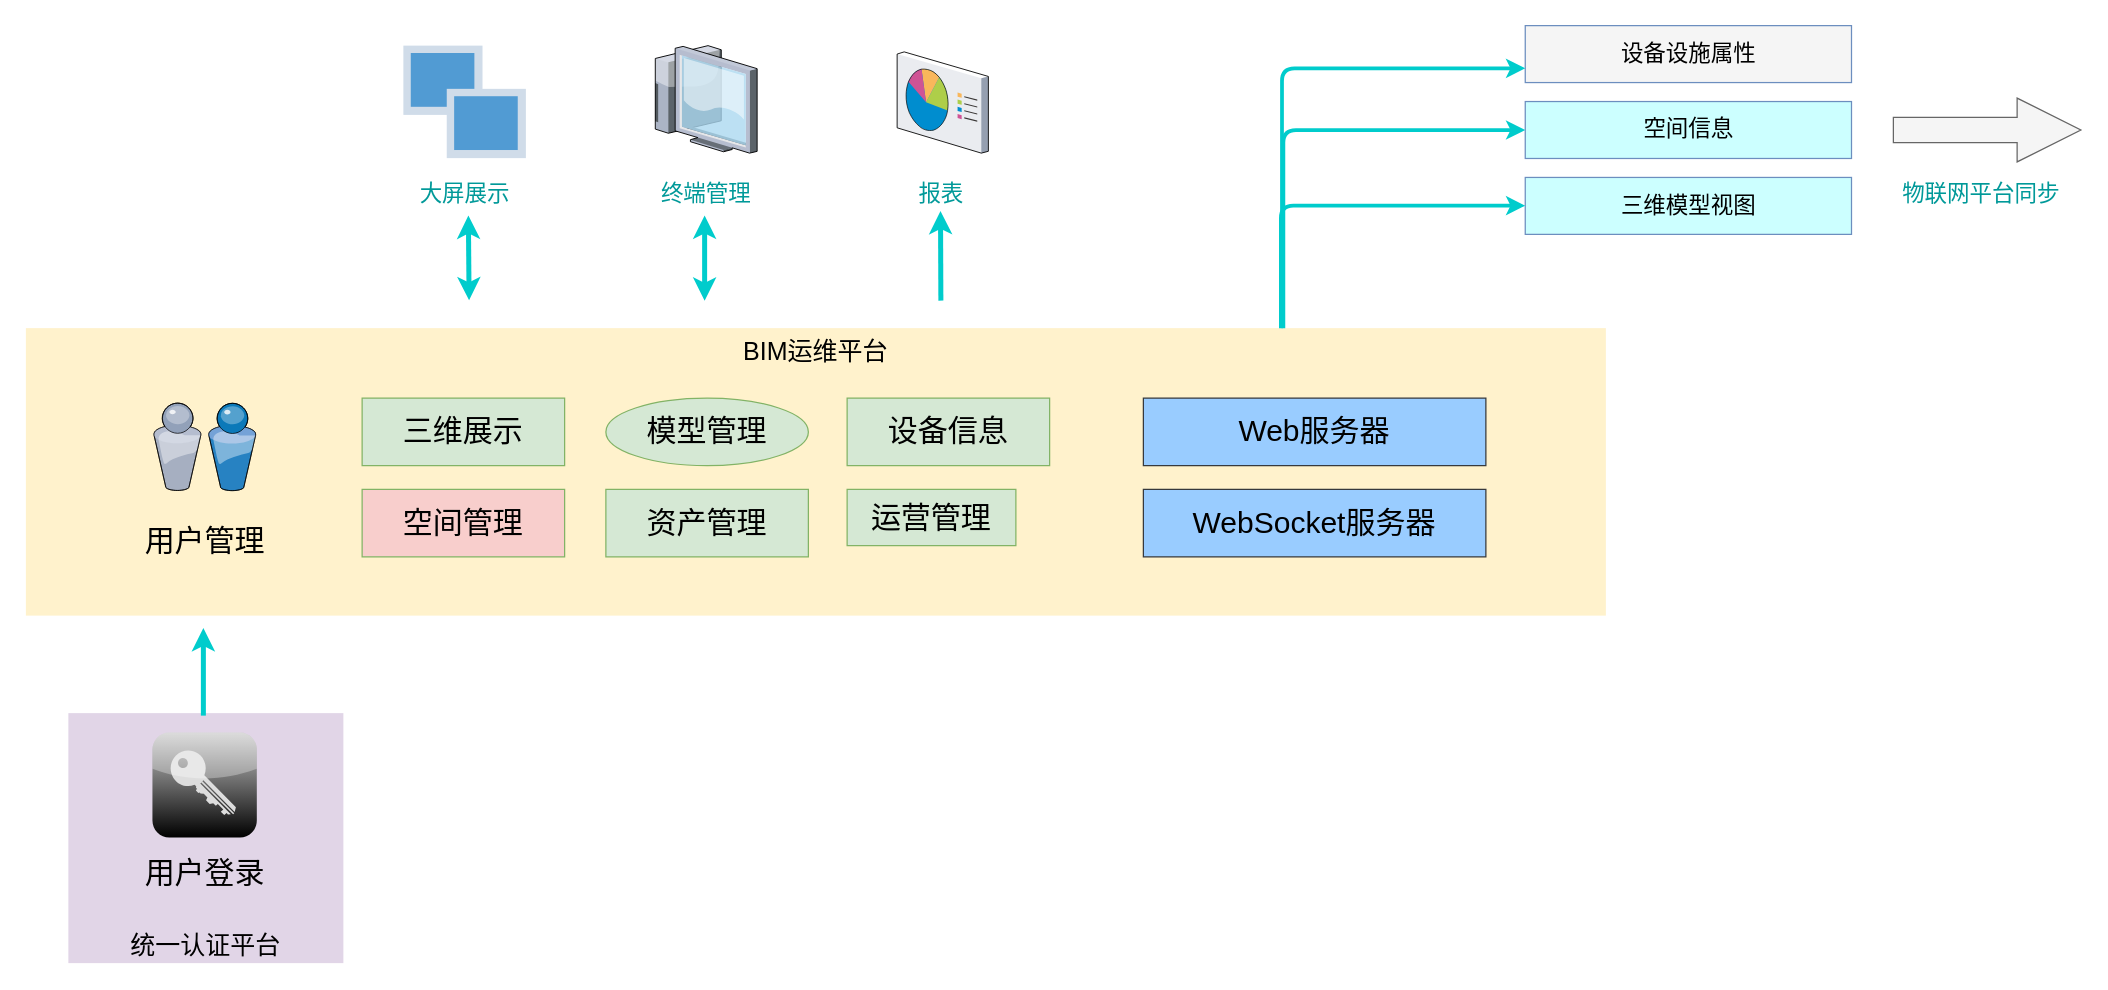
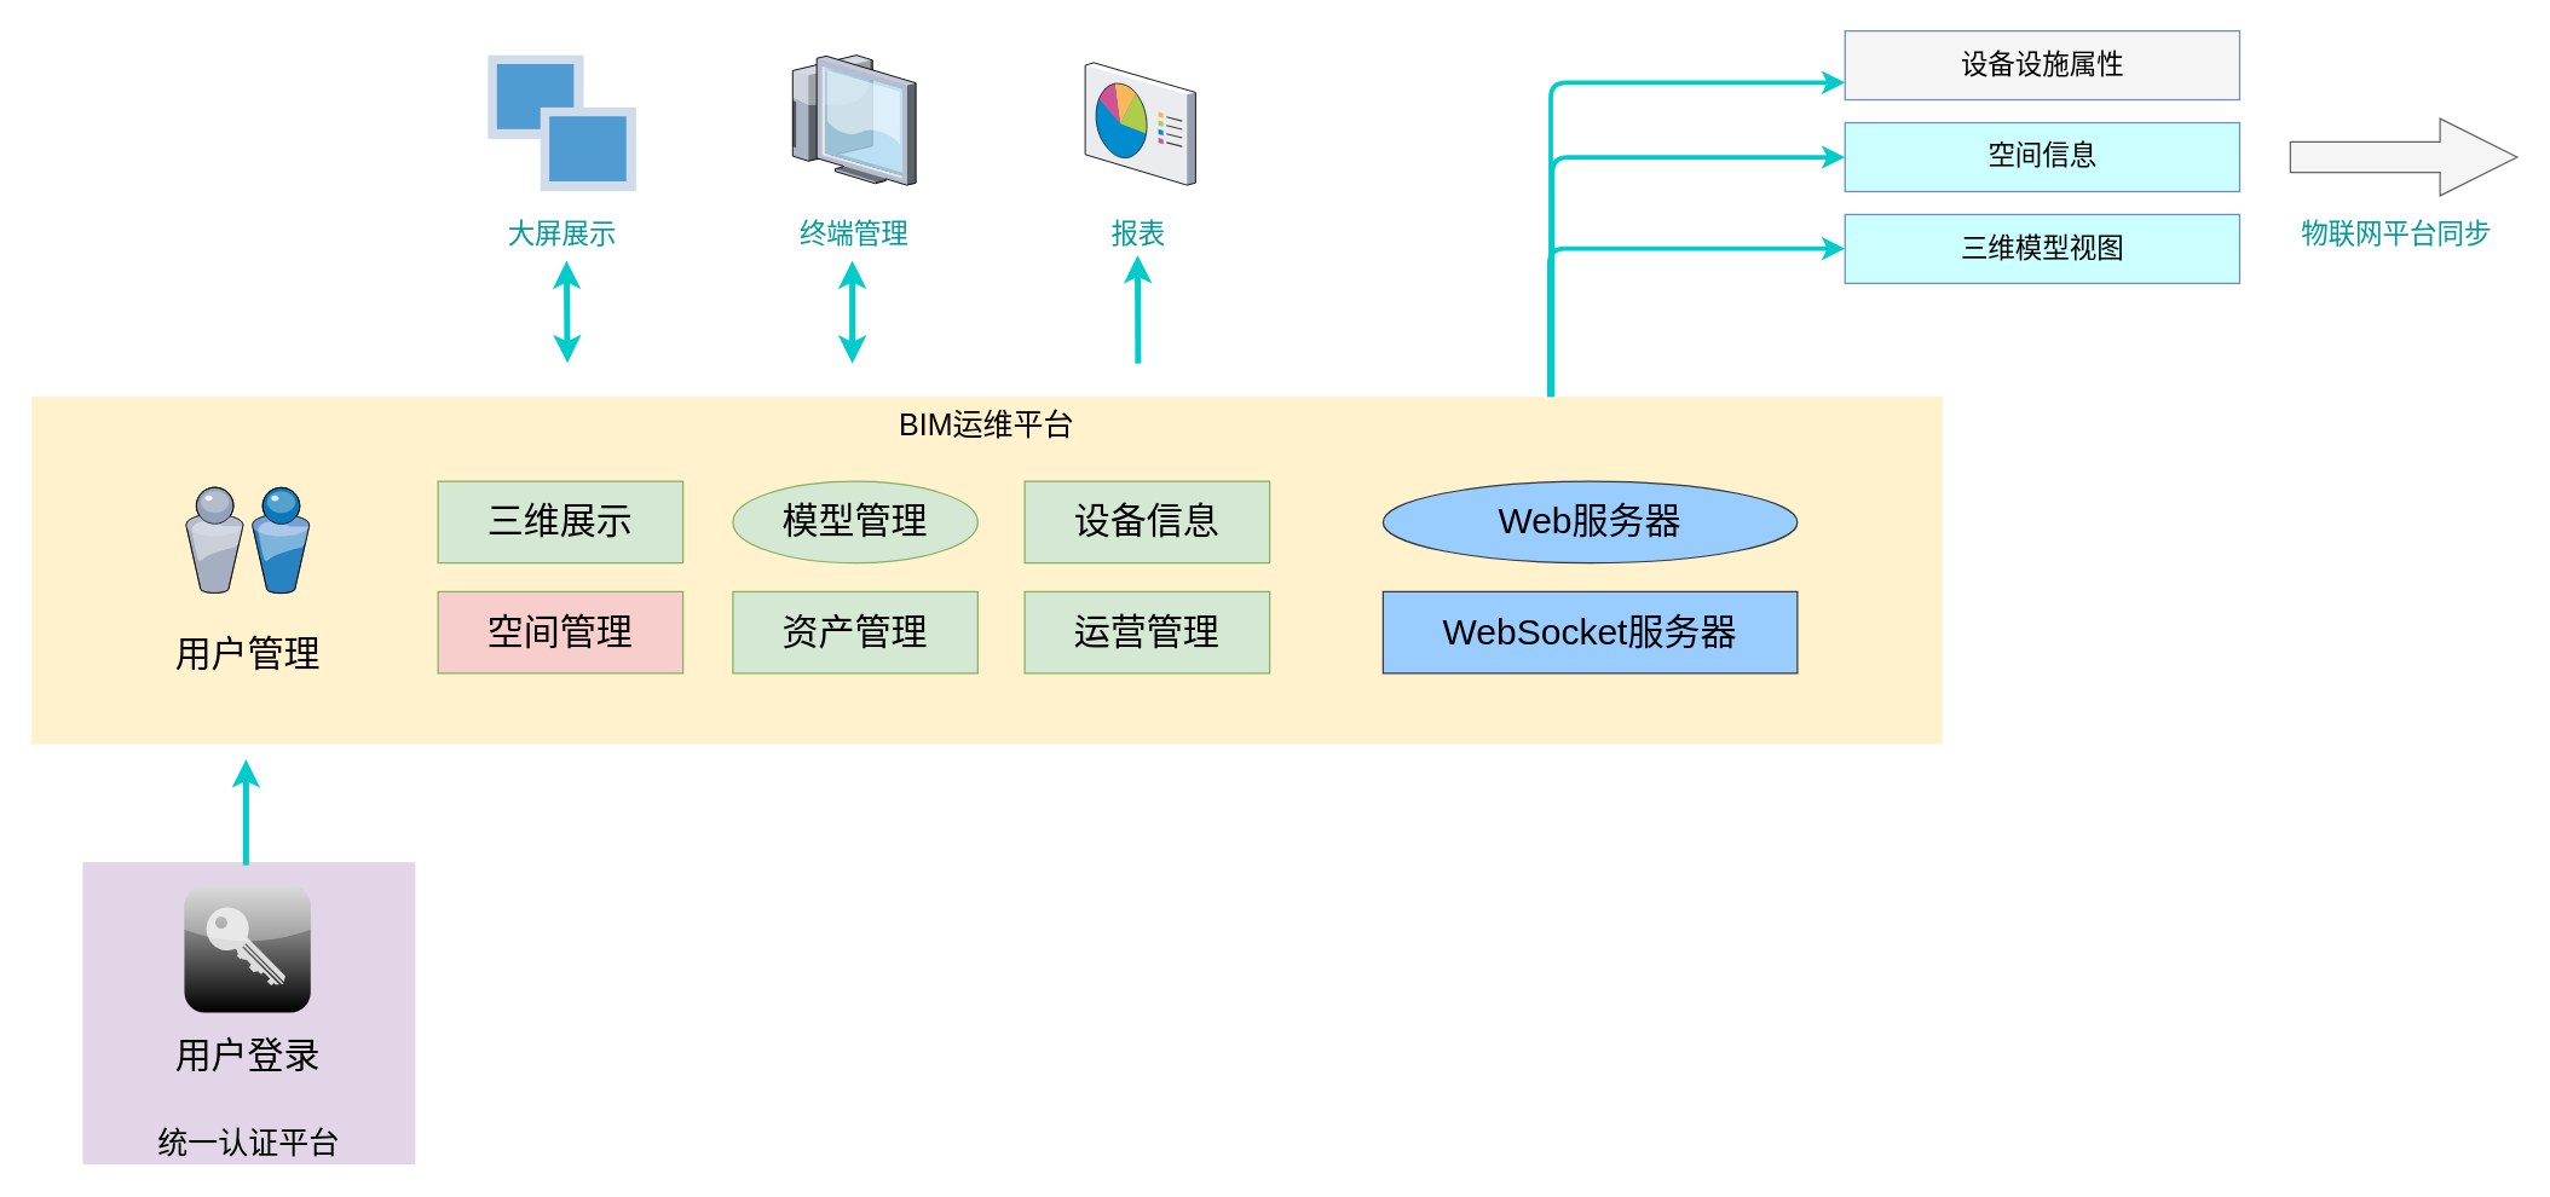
  <mxCell id="0" style=";html=1;" />
  <mxCell id="1" style=";html=1;" parent="0" />
  <mxCell id="2" value="统一认证平台" style="whiteSpace=wrap;html=1;fillColor=#e1d5e7;fontSize=20;strokeColor=none;verticalAlign=bottom;" vertex="1" parent="1"><mxGeometry x="54" y="570" width="220" height="200" as="geometry" /></mxCell>
  <mxCell id="3" value="BIM运维平台" style="whiteSpace=wrap;html=1;fillColor=#fff2cc;fontSize=20;strokeColor=none;verticalAlign=top;" parent="1" vertex="1"><mxGeometry x="20" y="262" width="1264" height="230" as="geometry" /></mxCell>
  <mxCell id="4" value="" style="verticalLabelPosition=bottom;aspect=fixed;html=1;verticalAlign=top;strokeColor=none;align=center;outlineConnect=0;shape=mxgraph.citrix.role_load_testing_launcher;fontSize=24;" vertex="1" parent="1"><mxGeometry x="322" y="36" width="98" height="90" as="geometry" /></mxCell>
  <mxCell id="5" value="" style="verticalLabelPosition=bottom;aspect=fixed;html=1;verticalAlign=top;strokeColor=none;align=center;outlineConnect=0;shape=mxgraph.citrix.thin_client;fontSize=24;" vertex="1" parent="1"><mxGeometry x="519" y="36" width="86" height="86" as="geometry" /></mxCell>
  <mxCell id="6" value="" style="verticalLabelPosition=bottom;aspect=fixed;html=1;verticalAlign=top;strokeColor=none;align=center;outlineConnect=0;shape=mxgraph.citrix.reporting;fontSize=24;" vertex="1" parent="1"><mxGeometry x="717" y="41" width="73" height="81" as="geometry" /></mxCell>
  <mxCell id="7" value="大屏展示" style="text;html=1;resizable=0;autosize=1;align=center;verticalAlign=middle;points=[];fillColor=none;strokeColor=none;rounded=0;fontSize=18;fontColor=#009999;" vertex="1" parent="1"><mxGeometry x="326" y="140" width="90" height="30" as="geometry" /></mxCell>
  <mxCell id="8" value="终端管理" style="text;html=1;resizable=0;autosize=1;align=center;verticalAlign=middle;points=[];fillColor=none;strokeColor=none;rounded=0;fontSize=18;fontColor=#009999;" vertex="1" parent="1"><mxGeometry x="519" y="140" width="90" height="30" as="geometry" /></mxCell>
  <mxCell id="9" value="报表" style="text;html=1;resizable=0;autosize=1;align=center;verticalAlign=middle;points=[];fillColor=none;strokeColor=none;rounded=0;fontSize=18;fontColor=#009999;" vertex="1" parent="1"><mxGeometry x="727" y="140" width="50" height="30" as="geometry" /></mxCell>
  <mxCell id="10" value="" style="group" vertex="1" connectable="0" parent="1"><mxGeometry x="108" y="585.5" width="110" height="127" as="geometry" /></mxCell>
  <mxCell id="11" value="" style="verticalLabelPosition=bottom;aspect=fixed;html=1;verticalAlign=top;strokeColor=none;align=center;outlineConnect=0;shape=mxgraph.citrix.role_security;fillColor=#CCCCCC;gradientColor=#000000;gradientDirection=south;" vertex="1" parent="10"><mxGeometry x="13" width="84" height="84" as="geometry" /></mxCell>
  <mxCell id="12" value="用户登录" style="text;html=1;resizable=0;autosize=1;align=center;verticalAlign=middle;points=[];fillColor=none;strokeColor=none;rounded=0;fontSize=24;" vertex="1" parent="10"><mxGeometry y="97" width="110" height="30" as="geometry" /></mxCell>
  <mxCell id="13" value="" style="group" vertex="1" connectable="0" parent="1"><mxGeometry x="914" y="318" width="274" height="127" as="geometry" /></mxCell>
- <mxCell id="14" value="Web服务器" style="whiteSpace=wrap;html=1;fillColor=#99CCFF;fontSize=24;strokeColor=#36393d;verticalAlign=middle;align=center;horizontal=1;" vertex="1" parent="13"><mxGeometry width="274" height="54" as="geometry" /></mxCell>
+ <mxCell id="14" value="Web服务器" style="ellipse;whiteSpace=wrap;html=1;fillColor=#99CCFF;fontSize=24;strokeColor=#36393d;verticalAlign=middle;align=center;horizontal=1;" vertex="1" parent="13"><mxGeometry width="274" height="54" as="geometry" /></mxCell>
  <mxCell id="15" value="WebSocket服务器" style="whiteSpace=wrap;html=1;fillColor=#99CCFF;fontSize=24;strokeColor=#36393d;verticalAlign=middle;align=center;horizontal=1;" vertex="1" parent="13"><mxGeometry y="73" width="274" height="54" as="geometry" /></mxCell>
  <mxCell id="16" value="" style="group" vertex="1" connectable="0" parent="1"><mxGeometry x="289" y="318" width="550" height="127" as="geometry" /></mxCell>
  <mxCell id="17" value="三维展示" style="whiteSpace=wrap;html=1;fillColor=#d5e8d4;fontSize=24;strokeColor=#82b366;verticalAlign=middle;align=center;horizontal=1;" parent="16" vertex="1"><mxGeometry width="162" height="54" as="geometry" /></mxCell>
  <mxCell id="18" value="空间管理" style="whiteSpace=wrap;html=1;fillColor=#f8cecc;fontSize=24;strokeColor=#82b366;verticalAlign=middle;align=center;horizontal=1;" vertex="1" parent="16"><mxGeometry y="73" width="162" height="54" as="geometry" /></mxCell>
  <mxCell id="19" value="资产管理" style="whiteSpace=wrap;html=1;fillColor=#d5e8d4;fontSize=24;strokeColor=#82b366;verticalAlign=middle;align=center;horizontal=1;" vertex="1" parent="16"><mxGeometry x="195" y="73" width="162" height="54" as="geometry" /></mxCell>
  <mxCell id="20" value="模型管理" style="ellipse;whiteSpace=wrap;html=1;fillColor=#d5e8d4;fontSize=24;strokeColor=#82b366;verticalAlign=middle;align=center;horizontal=1;" vertex="1" parent="16"><mxGeometry x="195" width="162" height="54" as="geometry" /></mxCell>
- <mxCell id="21" value="运营管理" style="whiteSpace=wrap;html=1;fillColor=#d5e8d4;fontSize=24;strokeColor=#82b366;verticalAlign=middle;align=center;horizontal=1;" vertex="1" parent="16"><mxGeometry x="388" y="73" width="135" height="45" as="geometry" /></mxCell>
+ <mxCell id="21" value="运营管理" style="whiteSpace=wrap;html=1;fillColor=#d5e8d4;fontSize=24;strokeColor=#82b366;verticalAlign=middle;align=center;horizontal=1;" vertex="1" parent="16"><mxGeometry x="388" y="73" width="162" height="54" as="geometry" /></mxCell>
  <mxCell id="22" value="设备信息" style="whiteSpace=wrap;html=1;fillColor=#d5e8d4;fontSize=24;strokeColor=#82b366;verticalAlign=middle;align=center;horizontal=1;" vertex="1" parent="16"><mxGeometry x="388" width="162" height="54" as="geometry" /></mxCell>
  <mxCell id="23" value="" style="group;fontSize=18;" vertex="1" connectable="0" parent="1"><mxGeometry x="1219.5" y="20" width="261" height="167" as="geometry" /></mxCell>
  <mxCell id="24" value="设备设施属性" style="whiteSpace=wrap;html=1;fillColor=#f5f5f5;fontSize=18;strokeColor=#6c8ebf;verticalAlign=middle;align=center;horizontal=1;" vertex="1" parent="23"><mxGeometry width="261" height="45.545" as="geometry" /></mxCell>
  <mxCell id="25" value="空间信息" style="whiteSpace=wrap;html=1;fillColor=#CCFFFF;fontSize=18;strokeColor=#6c8ebf;verticalAlign=middle;align=center;horizontal=1;" vertex="1" parent="23"><mxGeometry y="60.727" width="261" height="45.545" as="geometry" /></mxCell>
  <mxCell id="26" value="三维模型视图" style="whiteSpace=wrap;html=1;fillColor=#CCFFFF;fontSize=18;strokeColor=#6c8ebf;verticalAlign=middle;align=center;horizontal=1;" vertex="1" parent="23"><mxGeometry y="121.455" width="261" height="45.545" as="geometry" /></mxCell>
  <mxCell id="27" value="" style="edgeStyle=segmentEdgeStyle;endArrow=classic;html=1;fontSize=18;exitX=0.795;exitY=-0.001;exitDx=0;exitDy=0;exitPerimeter=0;entryX=0;entryY=0.75;entryDx=0;entryDy=0;strokeWidth=3;fillColor=#d5e8d4;strokeColor=#00CCCC;" edge="1" parent="1" source="3" target="24"><mxGeometry width="50" height="50" relative="1" as="geometry"><mxPoint x="1084" y="182" as="sourcePoint" /><mxPoint x="1134" y="132" as="targetPoint" /><Array as="points"><mxPoint x="1024" y="55" /></Array></mxGeometry></mxCell>
  <mxCell id="28" value="" style="edgeStyle=segmentEdgeStyle;endArrow=classic;html=1;fontSize=18;entryX=0;entryY=0.5;entryDx=0;entryDy=0;strokeWidth=3;fillColor=#d5e8d4;strokeColor=#00CCCC;" edge="1" parent="1" target="25"><mxGeometry width="50" height="50" relative="1" as="geometry"><mxPoint x="1026" y="262" as="sourcePoint" /><mxPoint x="1221.643" y="60.571" as="targetPoint" /><Array as="points"><mxPoint x="1026" y="103" /></Array></mxGeometry></mxCell>
  <mxCell id="29" value="" style="edgeStyle=segmentEdgeStyle;endArrow=classic;html=1;fontSize=18;strokeWidth=3;fillColor=#d5e8d4;strokeColor=#00CCCC;" edge="1" parent="1" target="26"><mxGeometry width="50" height="50" relative="1" as="geometry"><mxPoint x="1024" y="262" as="sourcePoint" /><mxPoint x="1194" y="164" as="targetPoint" /><Array as="points"><mxPoint x="1024" y="164" /></Array></mxGeometry></mxCell>
  <mxCell id="30" value="" style="endArrow=classic;html=1;fontSize=18;entryX=0.494;entryY=0.943;entryDx=0;entryDy=0;entryPerimeter=0;strokeWidth=4;fillColor=#d5e8d4;strokeColor=#00CCCC;" edge="1" parent="1" target="9"><mxGeometry width="50" height="50" relative="1" as="geometry"><mxPoint x="752" y="240" as="sourcePoint" /><mxPoint x="487" y="180" as="targetPoint" /></mxGeometry></mxCell>
  <mxCell id="31" value="" style="endArrow=classic;startArrow=classic;html=1;fontSize=18;strokeWidth=4;fillColor=#d5e8d4;strokeColor=#00CCCC;" edge="1" parent="1"><mxGeometry width="50" height="50" relative="1" as="geometry"><mxPoint x="563" y="240" as="sourcePoint" /><mxPoint x="563" y="172" as="targetPoint" /></mxGeometry></mxCell>
  <mxCell id="32" value="" style="endArrow=classic;startArrow=classic;html=1;fontSize=18;exitX=0.239;exitY=-0.043;exitDx=0;exitDy=0;exitPerimeter=0;strokeWidth=4;fillColor=#d5e8d4;strokeColor=#00CCCC;" edge="1" parent="1"><mxGeometry width="50" height="50" relative="1" as="geometry"><mxPoint x="374.571" y="239.714" as="sourcePoint" /><mxPoint x="374" y="172" as="targetPoint" /></mxGeometry></mxCell>
  <mxCell id="33" value="" style="verticalLabelPosition=bottom;aspect=fixed;html=1;verticalAlign=top;strokeColor=none;align=center;outlineConnect=0;shape=mxgraph.citrix.users;fillColor=#CCFFFF;fontSize=18;" vertex="1" parent="1"><mxGeometry x="122" y="322" width="82" height="70" as="geometry" /></mxCell>
  <mxCell id="34" value="用户管理" style="text;html=1;resizable=0;autosize=1;align=center;verticalAlign=middle;points=[];rounded=0;fontSize=24;" vertex="1" parent="1"><mxGeometry x="108" y="418" width="110" height="30" as="geometry" /></mxCell>
  <mxCell id="35" value="" style="endArrow=classic;html=1;fontSize=18;strokeWidth=4;fillColor=#d5e8d4;strokeColor=#00CCCC;" edge="1" parent="1"><mxGeometry width="50" height="50" relative="1" as="geometry"><mxPoint x="162" y="572" as="sourcePoint" /><mxPoint x="162" y="502" as="targetPoint" /></mxGeometry></mxCell>
  <mxCell id="36" value="" style="shape=singleArrow;whiteSpace=wrap;html=1;fillColor=#f5f5f5;fontSize=18;align=center;strokeColor=#666666;fontColor=#333333;arrowWidth=0.395;arrowSize=0.34;" vertex="1" parent="1"><mxGeometry x="1514" y="78" width="150" height="51" as="geometry" /></mxCell>
  <mxCell id="37" value="物联网平台同步" style="text;html=1;resizable=0;autosize=1;align=center;verticalAlign=middle;points=[];fillColor=none;strokeColor=none;rounded=0;fontSize=18;fontColor=#009999;" vertex="1" parent="1"><mxGeometry x="1514" y="140" width="140" height="30" as="geometry" /></mxCell>
